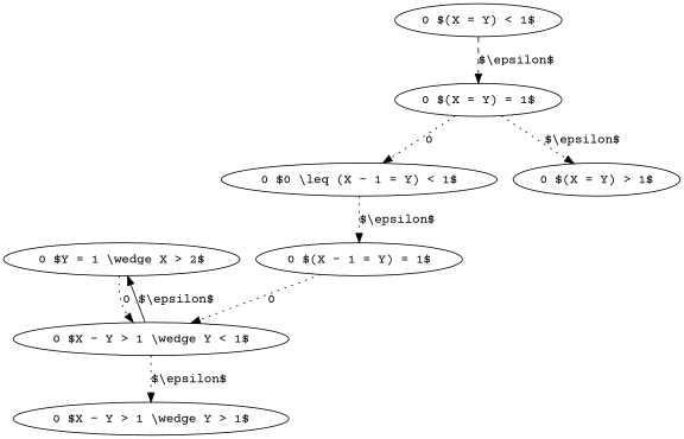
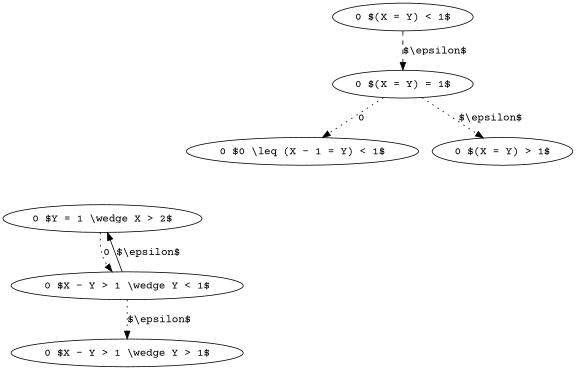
  digraph {
    fontname="Courier Prime"
    node [fontname="Courier Prime"]
    edge [fontname="Courier Prime" style=dotted]
    "0 $Y = 1 \\wedge X > 2$"
    "0 $X - Y > 1 \\wedge Y < 1$"
    "0 $X - Y > 1 \\wedge Y > 1$"
-   "0 $(X - 1 = Y) = 1$"
    "0 $0 \\leq (X - 1 = Y) < 1$"
    "0 $(X = Y) < 1$"
    "0 $(X = Y) = 1$"
    "0 $(X = Y) > 1$"
    "0 $Y = 1 \\wedge X > 2$" -> "0 $X - Y > 1 \\wedge Y < 1$" [label=0]
    "0 $X - Y > 1 \\wedge Y < 1$" -> "0 $Y = 1 \\wedge X > 2$" [label="$\\epsilon$" style=solid]
    "0 $X - Y > 1 \\wedge Y < 1$" -> "0 $X - Y > 1 \\wedge Y > 1$" [label="$\\epsilon$"]
-   "0 $(X - 1 = Y) = 1$" -> "0 $X - Y > 1 \\wedge Y < 1$" [label=0]
-   "0 $0 \\leq (X - 1 = Y) < 1$" -> "0 $(X - 1 = Y) = 1$" [label="$\\epsilon$"]
    "0 $(X = Y) < 1$" -> "0 $(X = Y) = 1$" [label="$\\epsilon$" style=dashed]
    "0 $(X = Y) = 1$" -> "0 $0 \\leq (X - 1 = Y) < 1$" [label=0]
    "0 $(X = Y) = 1$" -> "0 $(X = Y) > 1$" [label="$\\epsilon$"]
  }
